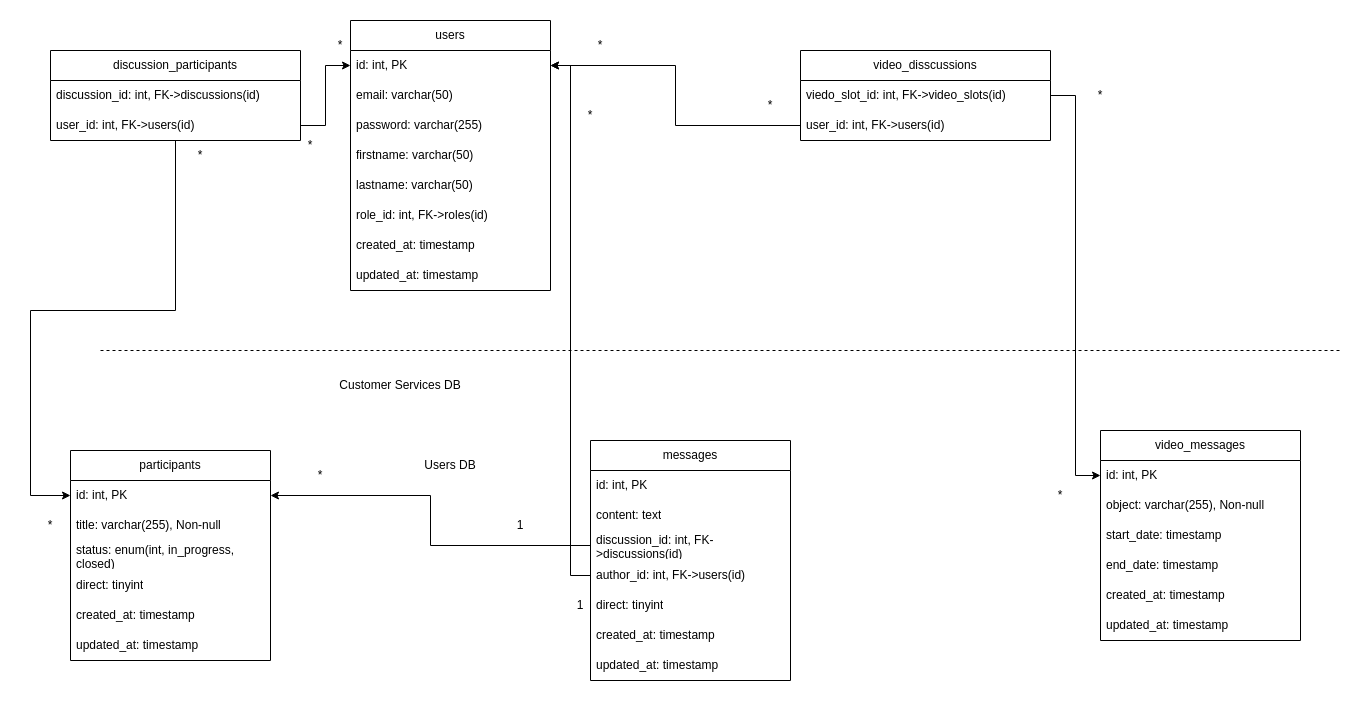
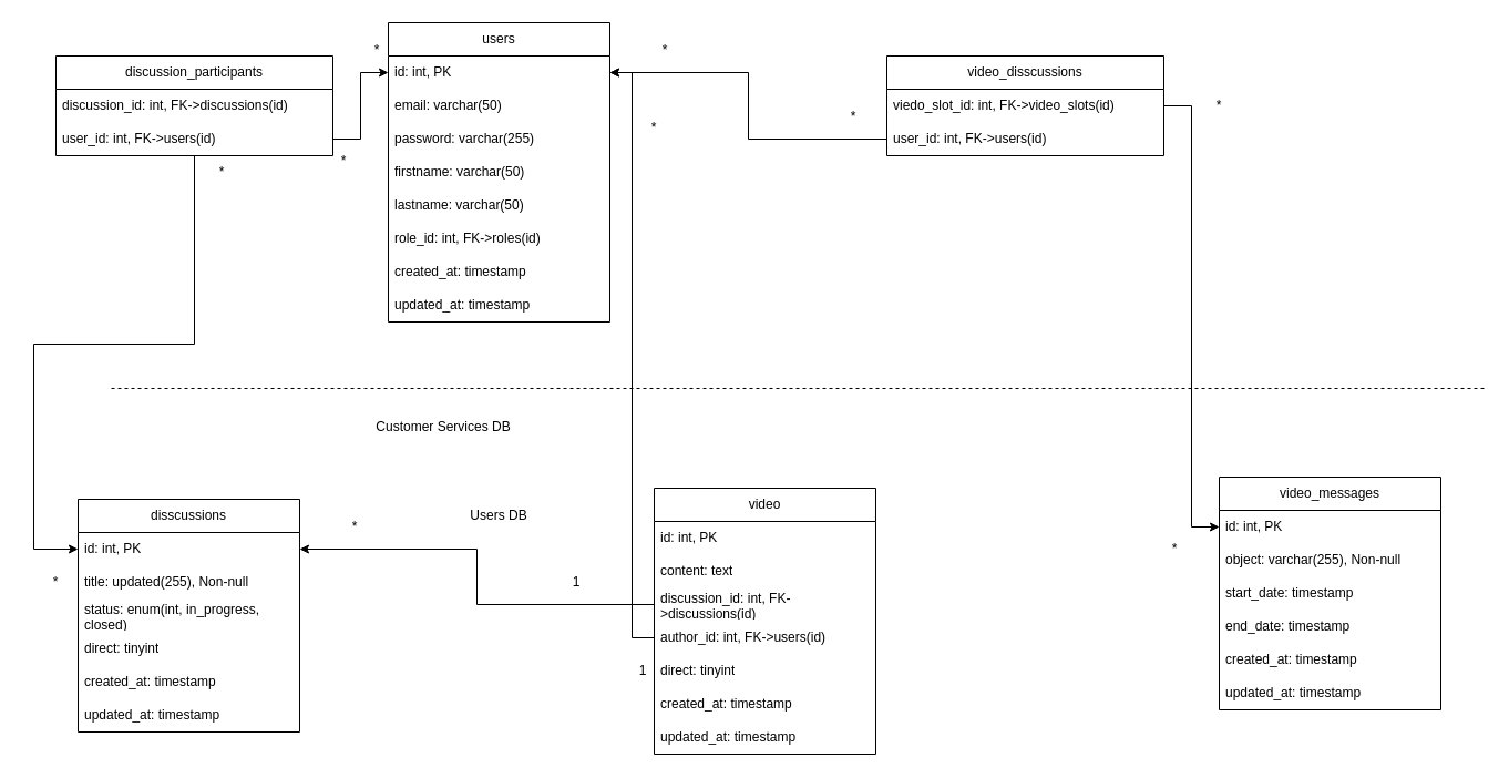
  <mxCell id="0" />
  <mxCell id="1" parent="0" />
  <mxCell id="2" value="" style="endArrow=none;dashed=1;html=1;rounded=0;" parent="1" edge="1"><mxGeometry width="50" height="50" relative="1" as="geometry"><mxPoint x="100" y="350" as="sourcePoint" /><mxPoint x="1340" y="350" as="targetPoint" /></mxGeometry></mxCell>
  <mxCell id="3" value="users" style="swimlane;fontStyle=0;childLayout=stackLayout;horizontal=1;startSize=30;horizontalStack=0;resizeParent=1;resizeParentMax=0;resizeLast=0;collapsible=1;marginBottom=0;whiteSpace=wrap;html=1;direction=east;" parent="1" vertex="1"><mxGeometry x="350" y="20" width="200" height="270" as="geometry"><mxRectangle x="70" y="250" width="70" height="30" as="alternateBounds" /></mxGeometry></mxCell>
  <mxCell id="4" value="id: int, PK" style="text;strokeColor=none;fillColor=none;align=left;verticalAlign=middle;spacingLeft=4;spacingRight=4;overflow=hidden;points=[[0,0.5],[1,0.5]];portConstraint=eastwest;rotatable=0;whiteSpace=wrap;html=1;" parent="3" vertex="1"><mxGeometry y="30" width="200" height="30" as="geometry" /></mxCell>
  <mxCell id="5" value="email: varchar(50)" style="text;strokeColor=none;fillColor=none;align=left;verticalAlign=middle;spacingLeft=4;spacingRight=4;overflow=hidden;points=[[0,0.5],[1,0.5]];portConstraint=eastwest;rotatable=0;whiteSpace=wrap;html=1;" parent="3" vertex="1"><mxGeometry y="60" width="200" height="30" as="geometry" /></mxCell>
  <mxCell id="6" value="password: varchar(255)" style="text;strokeColor=none;fillColor=none;align=left;verticalAlign=middle;spacingLeft=4;spacingRight=4;overflow=hidden;points=[[0,0.5],[1,0.5]];portConstraint=eastwest;rotatable=0;whiteSpace=wrap;html=1;" parent="3" vertex="1"><mxGeometry y="90" width="200" height="30" as="geometry" /></mxCell>
  <mxCell id="7" value="firstname: varchar(50)" style="text;strokeColor=none;fillColor=none;align=left;verticalAlign=middle;spacingLeft=4;spacingRight=4;overflow=hidden;points=[[0,0.5],[1,0.5]];portConstraint=eastwest;rotatable=0;whiteSpace=wrap;html=1;" parent="3" vertex="1"><mxGeometry y="120" width="200" height="30" as="geometry" /></mxCell>
  <mxCell id="8" value="lastname: varchar(50)" style="text;strokeColor=none;fillColor=none;align=left;verticalAlign=middle;spacingLeft=4;spacingRight=4;overflow=hidden;points=[[0,0.5],[1,0.5]];portConstraint=eastwest;rotatable=0;whiteSpace=wrap;html=1;" parent="3" vertex="1"><mxGeometry y="150" width="200" height="30" as="geometry" /></mxCell>
  <mxCell id="9" value="role_id: int, FK-&amp;gt;roles(id)" style="text;strokeColor=none;fillColor=none;align=left;verticalAlign=middle;spacingLeft=4;spacingRight=4;overflow=hidden;points=[[0,0.5],[1,0.5]];portConstraint=eastwest;rotatable=0;whiteSpace=wrap;html=1;" parent="3" vertex="1"><mxGeometry y="180" width="200" height="30" as="geometry" /></mxCell>
  <mxCell id="10" value="created_at: timestamp" style="text;strokeColor=none;fillColor=none;align=left;verticalAlign=middle;spacingLeft=4;spacingRight=4;overflow=hidden;points=[[0,0.5],[1,0.5]];portConstraint=eastwest;rotatable=0;whiteSpace=wrap;html=1;" parent="3" vertex="1"><mxGeometry y="210" width="200" height="30" as="geometry" /></mxCell>
  <mxCell id="11" value="updated_at: timestamp" style="text;strokeColor=none;fillColor=none;align=left;verticalAlign=middle;spacingLeft=4;spacingRight=4;overflow=hidden;points=[[0,0.5],[1,0.5]];portConstraint=eastwest;rotatable=0;whiteSpace=wrap;html=1;" parent="3" vertex="1"><mxGeometry y="240" width="200" height="30" as="geometry" /></mxCell>
  <mxCell id="12" value="Customer Services DB" style="text;html=1;align=center;verticalAlign=middle;whiteSpace=wrap;rounded=0;" parent="1" vertex="1"><mxGeometry x="320" y="370" width="160" height="30" as="geometry" /></mxCell>
  <mxCell id="13" value="Users DB" style="text;html=1;align=center;verticalAlign=middle;whiteSpace=wrap;rounded=0;" parent="1" vertex="1"><mxGeometry x="400" y="450" width="100" height="30" as="geometry" /></mxCell>
- <mxCell id="14" value="participants" style="swimlane;fontStyle=0;childLayout=stackLayout;horizontal=1;startSize=30;horizontalStack=0;resizeParent=1;resizeParentMax=0;resizeLast=0;collapsible=1;marginBottom=0;whiteSpace=wrap;html=1;direction=east;" parent="1" vertex="1"><mxGeometry x="70" y="450" width="200" height="210" as="geometry"><mxRectangle x="70" y="250" width="70" height="30" as="alternateBounds" /></mxGeometry></mxCell>
+ <mxCell id="14" value="disscussions" style="swimlane;fontStyle=0;childLayout=stackLayout;horizontal=1;startSize=30;horizontalStack=0;resizeParent=1;resizeParentMax=0;resizeLast=0;collapsible=1;marginBottom=0;whiteSpace=wrap;html=1;direction=east;" parent="1" vertex="1"><mxGeometry x="70" y="450" width="200" height="210" as="geometry"><mxRectangle x="70" y="250" width="70" height="30" as="alternateBounds" /></mxGeometry></mxCell>
  <mxCell id="15" value="id: int, PK" style="text;strokeColor=none;fillColor=none;align=left;verticalAlign=middle;spacingLeft=4;spacingRight=4;overflow=hidden;points=[[0,0.5],[1,0.5]];portConstraint=eastwest;rotatable=0;whiteSpace=wrap;html=1;" parent="14" vertex="1"><mxGeometry y="30" width="200" height="30" as="geometry" /></mxCell>
- <mxCell id="16" value="title: varchar(255), Non-null" style="text;strokeColor=none;fillColor=none;align=left;verticalAlign=middle;spacingLeft=4;spacingRight=4;overflow=hidden;points=[[0,0.5],[1,0.5]];portConstraint=eastwest;rotatable=0;whiteSpace=wrap;html=1;" parent="14" vertex="1"><mxGeometry y="60" width="200" height="30" as="geometry" /></mxCell>
+ <mxCell id="16" value="title: updated(255), Non-null" style="text;strokeColor=none;fillColor=none;align=left;verticalAlign=middle;spacingLeft=4;spacingRight=4;overflow=hidden;points=[[0,0.5],[1,0.5]];portConstraint=eastwest;rotatable=0;whiteSpace=wrap;html=1;" parent="14" vertex="1"><mxGeometry y="60" width="200" height="30" as="geometry" /></mxCell>
  <mxCell id="17" value="status: enum(int, in_progress, closed)" style="text;strokeColor=none;fillColor=none;align=left;verticalAlign=middle;spacingLeft=4;spacingRight=4;overflow=hidden;points=[[0,0.5],[1,0.5]];portConstraint=eastwest;rotatable=0;whiteSpace=wrap;html=1;" parent="14" vertex="1"><mxGeometry y="90" width="200" height="30" as="geometry" /></mxCell>
  <mxCell id="18" value="direct: tinyint" style="text;strokeColor=none;fillColor=none;align=left;verticalAlign=middle;spacingLeft=4;spacingRight=4;overflow=hidden;points=[[0,0.5],[1,0.5]];portConstraint=eastwest;rotatable=0;whiteSpace=wrap;html=1;" parent="14" vertex="1"><mxGeometry y="120" width="200" height="30" as="geometry" /></mxCell>
  <mxCell id="19" value="created_at: timestamp" style="text;strokeColor=none;fillColor=none;align=left;verticalAlign=middle;spacingLeft=4;spacingRight=4;overflow=hidden;points=[[0,0.5],[1,0.5]];portConstraint=eastwest;rotatable=0;whiteSpace=wrap;html=1;" parent="14" vertex="1"><mxGeometry y="150" width="200" height="30" as="geometry" /></mxCell>
  <mxCell id="20" value="updated_at: timestamp" style="text;strokeColor=none;fillColor=none;align=left;verticalAlign=middle;spacingLeft=4;spacingRight=4;overflow=hidden;points=[[0,0.5],[1,0.5]];portConstraint=eastwest;rotatable=0;whiteSpace=wrap;html=1;" parent="14" vertex="1"><mxGeometry y="180" width="200" height="30" as="geometry" /></mxCell>
- <mxCell id="21" value="messages" style="swimlane;fontStyle=0;childLayout=stackLayout;horizontal=1;startSize=30;horizontalStack=0;resizeParent=1;resizeParentMax=0;resizeLast=0;collapsible=1;marginBottom=0;whiteSpace=wrap;html=1;direction=east;" parent="1" vertex="1"><mxGeometry x="590" y="440" width="200" height="240" as="geometry"><mxRectangle x="70" y="250" width="70" height="30" as="alternateBounds" /></mxGeometry></mxCell>
+ <mxCell id="21" value="video" style="swimlane;fontStyle=0;childLayout=stackLayout;horizontal=1;startSize=30;horizontalStack=0;resizeParent=1;resizeParentMax=0;resizeLast=0;collapsible=1;marginBottom=0;whiteSpace=wrap;html=1;direction=east;" parent="1" vertex="1"><mxGeometry x="590" y="440" width="200" height="240" as="geometry"><mxRectangle x="70" y="250" width="70" height="30" as="alternateBounds" /></mxGeometry></mxCell>
  <mxCell id="22" value="id: int, PK" style="text;strokeColor=none;fillColor=none;align=left;verticalAlign=middle;spacingLeft=4;spacingRight=4;overflow=hidden;points=[[0,0.5],[1,0.5]];portConstraint=eastwest;rotatable=0;whiteSpace=wrap;html=1;" parent="21" vertex="1"><mxGeometry y="30" width="200" height="30" as="geometry" /></mxCell>
  <mxCell id="23" value="content: text" style="text;strokeColor=none;fillColor=none;align=left;verticalAlign=middle;spacingLeft=4;spacingRight=4;overflow=hidden;points=[[0,0.5],[1,0.5]];portConstraint=eastwest;rotatable=0;whiteSpace=wrap;html=1;" parent="21" vertex="1"><mxGeometry y="60" width="200" height="30" as="geometry" /></mxCell>
  <mxCell id="24" value="discussion_id: int, FK-&amp;gt;discussions(id)" style="text;strokeColor=none;fillColor=none;align=left;verticalAlign=middle;spacingLeft=4;spacingRight=4;overflow=hidden;points=[[0,0.5],[1,0.5]];portConstraint=eastwest;rotatable=0;whiteSpace=wrap;html=1;" parent="21" vertex="1"><mxGeometry y="90" width="200" height="30" as="geometry" /></mxCell>
  <mxCell id="25" value="author_id: int, FK-&amp;gt;users(id)" style="text;strokeColor=none;fillColor=none;align=left;verticalAlign=middle;spacingLeft=4;spacingRight=4;overflow=hidden;points=[[0,0.5],[1,0.5]];portConstraint=eastwest;rotatable=0;whiteSpace=wrap;html=1;" parent="21" vertex="1"><mxGeometry y="120" width="200" height="30" as="geometry" /></mxCell>
  <mxCell id="26" value="direct: tinyint" style="text;strokeColor=none;fillColor=none;align=left;verticalAlign=middle;spacingLeft=4;spacingRight=4;overflow=hidden;points=[[0,0.5],[1,0.5]];portConstraint=eastwest;rotatable=0;whiteSpace=wrap;html=1;" parent="21" vertex="1"><mxGeometry y="150" width="200" height="30" as="geometry" /></mxCell>
  <mxCell id="27" value="created_at: timestamp" style="text;strokeColor=none;fillColor=none;align=left;verticalAlign=middle;spacingLeft=4;spacingRight=4;overflow=hidden;points=[[0,0.5],[1,0.5]];portConstraint=eastwest;rotatable=0;whiteSpace=wrap;html=1;" parent="21" vertex="1"><mxGeometry y="180" width="200" height="30" as="geometry" /></mxCell>
  <mxCell id="28" value="updated_at: timestamp" style="text;strokeColor=none;fillColor=none;align=left;verticalAlign=middle;spacingLeft=4;spacingRight=4;overflow=hidden;points=[[0,0.5],[1,0.5]];portConstraint=eastwest;rotatable=0;whiteSpace=wrap;html=1;" parent="21" vertex="1"><mxGeometry y="210" width="200" height="30" as="geometry" /></mxCell>
  <mxCell id="29" value="video_messages" style="swimlane;fontStyle=0;childLayout=stackLayout;horizontal=1;startSize=30;horizontalStack=0;resizeParent=1;resizeParentMax=0;resizeLast=0;collapsible=1;marginBottom=0;whiteSpace=wrap;html=1;direction=east;" parent="1" vertex="1"><mxGeometry x="1100" y="430" width="200" height="210" as="geometry"><mxRectangle x="70" y="250" width="70" height="30" as="alternateBounds" /></mxGeometry></mxCell>
  <mxCell id="30" value="id: int, PK" style="text;strokeColor=none;fillColor=none;align=left;verticalAlign=middle;spacingLeft=4;spacingRight=4;overflow=hidden;points=[[0,0.5],[1,0.5]];portConstraint=eastwest;rotatable=0;whiteSpace=wrap;html=1;" parent="29" vertex="1"><mxGeometry y="30" width="200" height="30" as="geometry" /></mxCell>
  <mxCell id="31" value="object: varchar(255), Non-null" style="text;strokeColor=none;fillColor=none;align=left;verticalAlign=middle;spacingLeft=4;spacingRight=4;overflow=hidden;points=[[0,0.5],[1,0.5]];portConstraint=eastwest;rotatable=0;whiteSpace=wrap;html=1;" parent="29" vertex="1"><mxGeometry y="60" width="200" height="30" as="geometry" /></mxCell>
  <mxCell id="32" value="start_date: timestamp" style="text;strokeColor=none;fillColor=none;align=left;verticalAlign=middle;spacingLeft=4;spacingRight=4;overflow=hidden;points=[[0,0.5],[1,0.5]];portConstraint=eastwest;rotatable=0;whiteSpace=wrap;html=1;" parent="29" vertex="1"><mxGeometry y="90" width="200" height="30" as="geometry" /></mxCell>
  <mxCell id="33" value="end_date: timestamp" style="text;strokeColor=none;fillColor=none;align=left;verticalAlign=middle;spacingLeft=4;spacingRight=4;overflow=hidden;points=[[0,0.5],[1,0.5]];portConstraint=eastwest;rotatable=0;whiteSpace=wrap;html=1;" parent="29" vertex="1"><mxGeometry y="120" width="200" height="30" as="geometry" /></mxCell>
  <mxCell id="34" value="created_at: timestamp" style="text;strokeColor=none;fillColor=none;align=left;verticalAlign=middle;spacingLeft=4;spacingRight=4;overflow=hidden;points=[[0,0.5],[1,0.5]];portConstraint=eastwest;rotatable=0;whiteSpace=wrap;html=1;" parent="29" vertex="1"><mxGeometry y="150" width="200" height="30" as="geometry" /></mxCell>
  <mxCell id="35" value="updated_at: timestamp" style="text;strokeColor=none;fillColor=none;align=left;verticalAlign=middle;spacingLeft=4;spacingRight=4;overflow=hidden;points=[[0,0.5],[1,0.5]];portConstraint=eastwest;rotatable=0;whiteSpace=wrap;html=1;" parent="29" vertex="1"><mxGeometry y="180" width="200" height="30" as="geometry" /></mxCell>
  <mxCell id="36" style="edgeStyle=orthogonalEdgeStyle;rounded=0;orthogonalLoop=1;jettySize=auto;html=1;entryX=1;entryY=0.5;entryDx=0;entryDy=0;" parent="1" source="25" target="4" edge="1"><mxGeometry relative="1" as="geometry" /></mxCell>
  <mxCell id="37" value="*" style="text;html=1;align=center;verticalAlign=middle;whiteSpace=wrap;rounded=0;" parent="1" vertex="1"><mxGeometry x="560" y="100" width="60" height="30" as="geometry" /></mxCell>
  <mxCell id="38" value="1" style="text;html=1;align=center;verticalAlign=middle;whiteSpace=wrap;rounded=0;" parent="1" vertex="1"><mxGeometry x="550" y="590" width="60" height="30" as="geometry" /></mxCell>
  <mxCell id="39" value="video_disscussions" style="swimlane;fontStyle=0;childLayout=stackLayout;horizontal=1;startSize=30;horizontalStack=0;resizeParent=1;resizeParentMax=0;resizeLast=0;collapsible=1;marginBottom=0;whiteSpace=wrap;html=1;direction=east;" parent="1" vertex="1"><mxGeometry x="800" y="50" width="250" height="90" as="geometry"><mxRectangle x="70" y="250" width="70" height="30" as="alternateBounds" /></mxGeometry></mxCell>
  <mxCell id="40" value="viedo_slot_id: int, FK-&amp;gt;video_slots(id)" style="text;strokeColor=none;fillColor=none;align=left;verticalAlign=middle;spacingLeft=4;spacingRight=4;overflow=hidden;points=[[0,0.5],[1,0.5]];portConstraint=eastwest;rotatable=0;whiteSpace=wrap;html=1;" parent="39" vertex="1"><mxGeometry y="30" width="250" height="30" as="geometry" /></mxCell>
  <mxCell id="41" value="user_id: int, FK-&amp;gt;users(id)" style="text;strokeColor=none;fillColor=none;align=left;verticalAlign=middle;spacingLeft=4;spacingRight=4;overflow=hidden;points=[[0,0.5],[1,0.5]];portConstraint=eastwest;rotatable=0;whiteSpace=wrap;html=1;" parent="39" vertex="1"><mxGeometry y="60" width="250" height="30" as="geometry" /></mxCell>
  <mxCell id="42" style="edgeStyle=orthogonalEdgeStyle;rounded=0;orthogonalLoop=1;jettySize=auto;html=1;entryX=0;entryY=0.5;entryDx=0;entryDy=0;" parent="1" source="40" target="30" edge="1"><mxGeometry relative="1" as="geometry" /></mxCell>
  <mxCell id="43" style="edgeStyle=orthogonalEdgeStyle;rounded=0;orthogonalLoop=1;jettySize=auto;html=1;entryX=1;entryY=0.5;entryDx=0;entryDy=0;" parent="1" source="41" target="4" edge="1"><mxGeometry relative="1" as="geometry" /></mxCell>
  <mxCell id="44" value="*" style="text;html=1;align=center;verticalAlign=middle;whiteSpace=wrap;rounded=0;" parent="1" vertex="1"><mxGeometry x="570" y="30" width="60" height="30" as="geometry" /></mxCell>
  <mxCell id="45" value="*" style="text;html=1;align=center;verticalAlign=middle;whiteSpace=wrap;rounded=0;" parent="1" vertex="1"><mxGeometry x="1030" y="480" width="60" height="30" as="geometry" /></mxCell>
  <mxCell id="46" style="edgeStyle=orthogonalEdgeStyle;rounded=0;orthogonalLoop=1;jettySize=auto;html=1;entryX=0;entryY=0.5;entryDx=0;entryDy=0;" parent="1" source="47" target="15" edge="1"><mxGeometry relative="1" as="geometry" /></mxCell>
  <mxCell id="47" value="discussion_participants" style="swimlane;fontStyle=0;childLayout=stackLayout;horizontal=1;startSize=30;horizontalStack=0;resizeParent=1;resizeParentMax=0;resizeLast=0;collapsible=1;marginBottom=0;whiteSpace=wrap;html=1;direction=east;" parent="1" vertex="1"><mxGeometry x="50" y="50" width="250" height="90" as="geometry"><mxRectangle x="70" y="250" width="70" height="30" as="alternateBounds" /></mxGeometry></mxCell>
  <mxCell id="48" value="discussion_id: int, FK-&amp;gt;discussions(id)" style="text;strokeColor=none;fillColor=none;align=left;verticalAlign=middle;spacingLeft=4;spacingRight=4;overflow=hidden;points=[[0,0.5],[1,0.5]];portConstraint=eastwest;rotatable=0;whiteSpace=wrap;html=1;" parent="47" vertex="1"><mxGeometry y="30" width="250" height="30" as="geometry" /></mxCell>
  <mxCell id="49" value="user_id: int, FK-&amp;gt;users(id)" style="text;strokeColor=none;fillColor=none;align=left;verticalAlign=middle;spacingLeft=4;spacingRight=4;overflow=hidden;points=[[0,0.5],[1,0.5]];portConstraint=eastwest;rotatable=0;whiteSpace=wrap;html=1;" parent="47" vertex="1"><mxGeometry y="60" width="250" height="30" as="geometry" /></mxCell>
  <mxCell id="50" value="*" style="text;html=1;align=center;verticalAlign=middle;whiteSpace=wrap;rounded=0;" parent="1" vertex="1"><mxGeometry x="170" y="140" width="60" height="30" as="geometry" /></mxCell>
  <mxCell id="51" value="*" style="text;html=1;align=center;verticalAlign=middle;whiteSpace=wrap;rounded=0;" parent="1" vertex="1"><mxGeometry x="310" y="30" width="60" height="30" as="geometry" /></mxCell>
  <mxCell id="52" style="edgeStyle=orthogonalEdgeStyle;rounded=0;orthogonalLoop=1;jettySize=auto;html=1;entryX=0;entryY=0.5;entryDx=0;entryDy=0;" parent="1" source="49" target="4" edge="1"><mxGeometry relative="1" as="geometry" /></mxCell>
  <mxCell id="53" value="*" style="text;html=1;align=center;verticalAlign=middle;whiteSpace=wrap;rounded=0;" parent="1" vertex="1"><mxGeometry y="510" width="60" height="30" as="geometry" x="20" /></mxCell>
  <mxCell id="54" value="*" style="text;html=1;align=center;verticalAlign=middle;whiteSpace=wrap;rounded=0;" parent="1" vertex="1"><mxGeometry x="280" y="130" width="60" height="30" as="geometry" /></mxCell>
  <mxCell id="55" value="*" style="text;html=1;align=center;verticalAlign=middle;whiteSpace=wrap;rounded=0;" parent="1" vertex="1"><mxGeometry x="740" y="90" width="60" height="30" as="geometry" /></mxCell>
  <mxCell id="56" value="*" style="text;html=1;align=center;verticalAlign=middle;whiteSpace=wrap;rounded=0;" parent="1" vertex="1"><mxGeometry x="1070" y="80" width="60" height="30" as="geometry" /></mxCell>
  <mxCell id="57" style="edgeStyle=orthogonalEdgeStyle;rounded=0;orthogonalLoop=1;jettySize=auto;html=1;entryX=1;entryY=0.5;entryDx=0;entryDy=0;" parent="1" source="24" target="15" edge="1"><mxGeometry relative="1" as="geometry"><mxPoint x="340" y="510" as="targetPoint" /></mxGeometry></mxCell>
  <mxCell id="58" value="1" style="text;html=1;align=center;verticalAlign=middle;whiteSpace=wrap;rounded=0;" parent="1" vertex="1"><mxGeometry x="490" y="510" width="60" height="30" as="geometry" /></mxCell>
  <mxCell id="59" value="*" style="text;html=1;align=center;verticalAlign=middle;whiteSpace=wrap;rounded=0;" parent="1" vertex="1"><mxGeometry x="290" y="460" width="60" height="30" as="geometry" /></mxCell>
